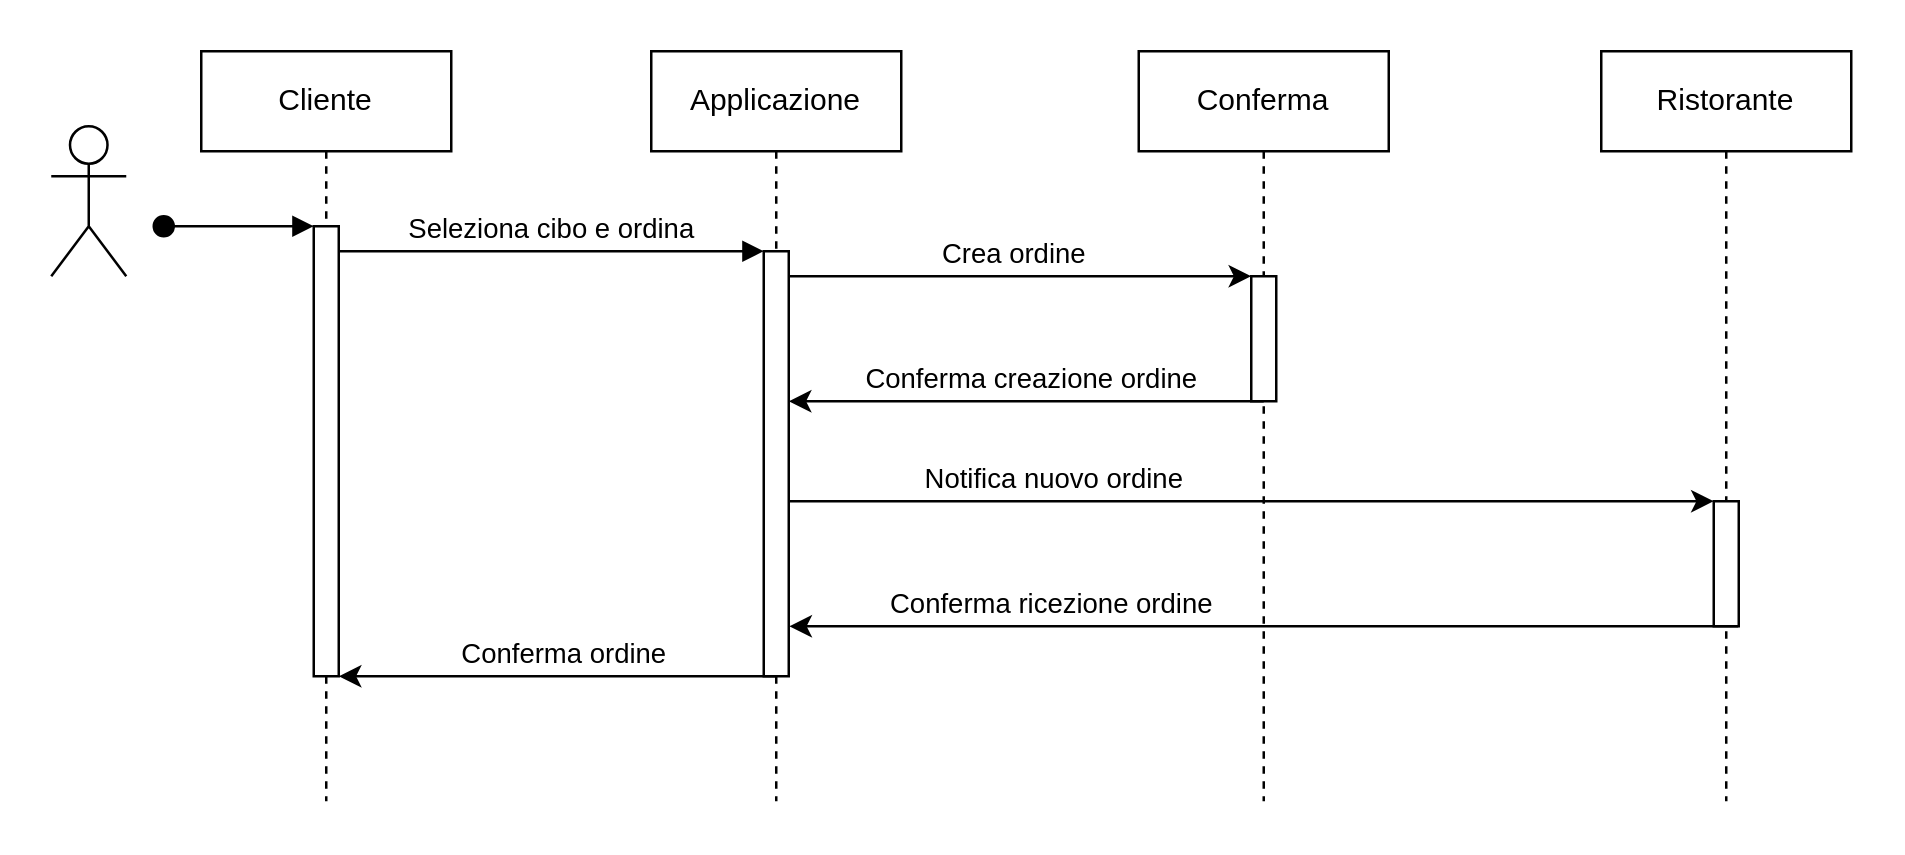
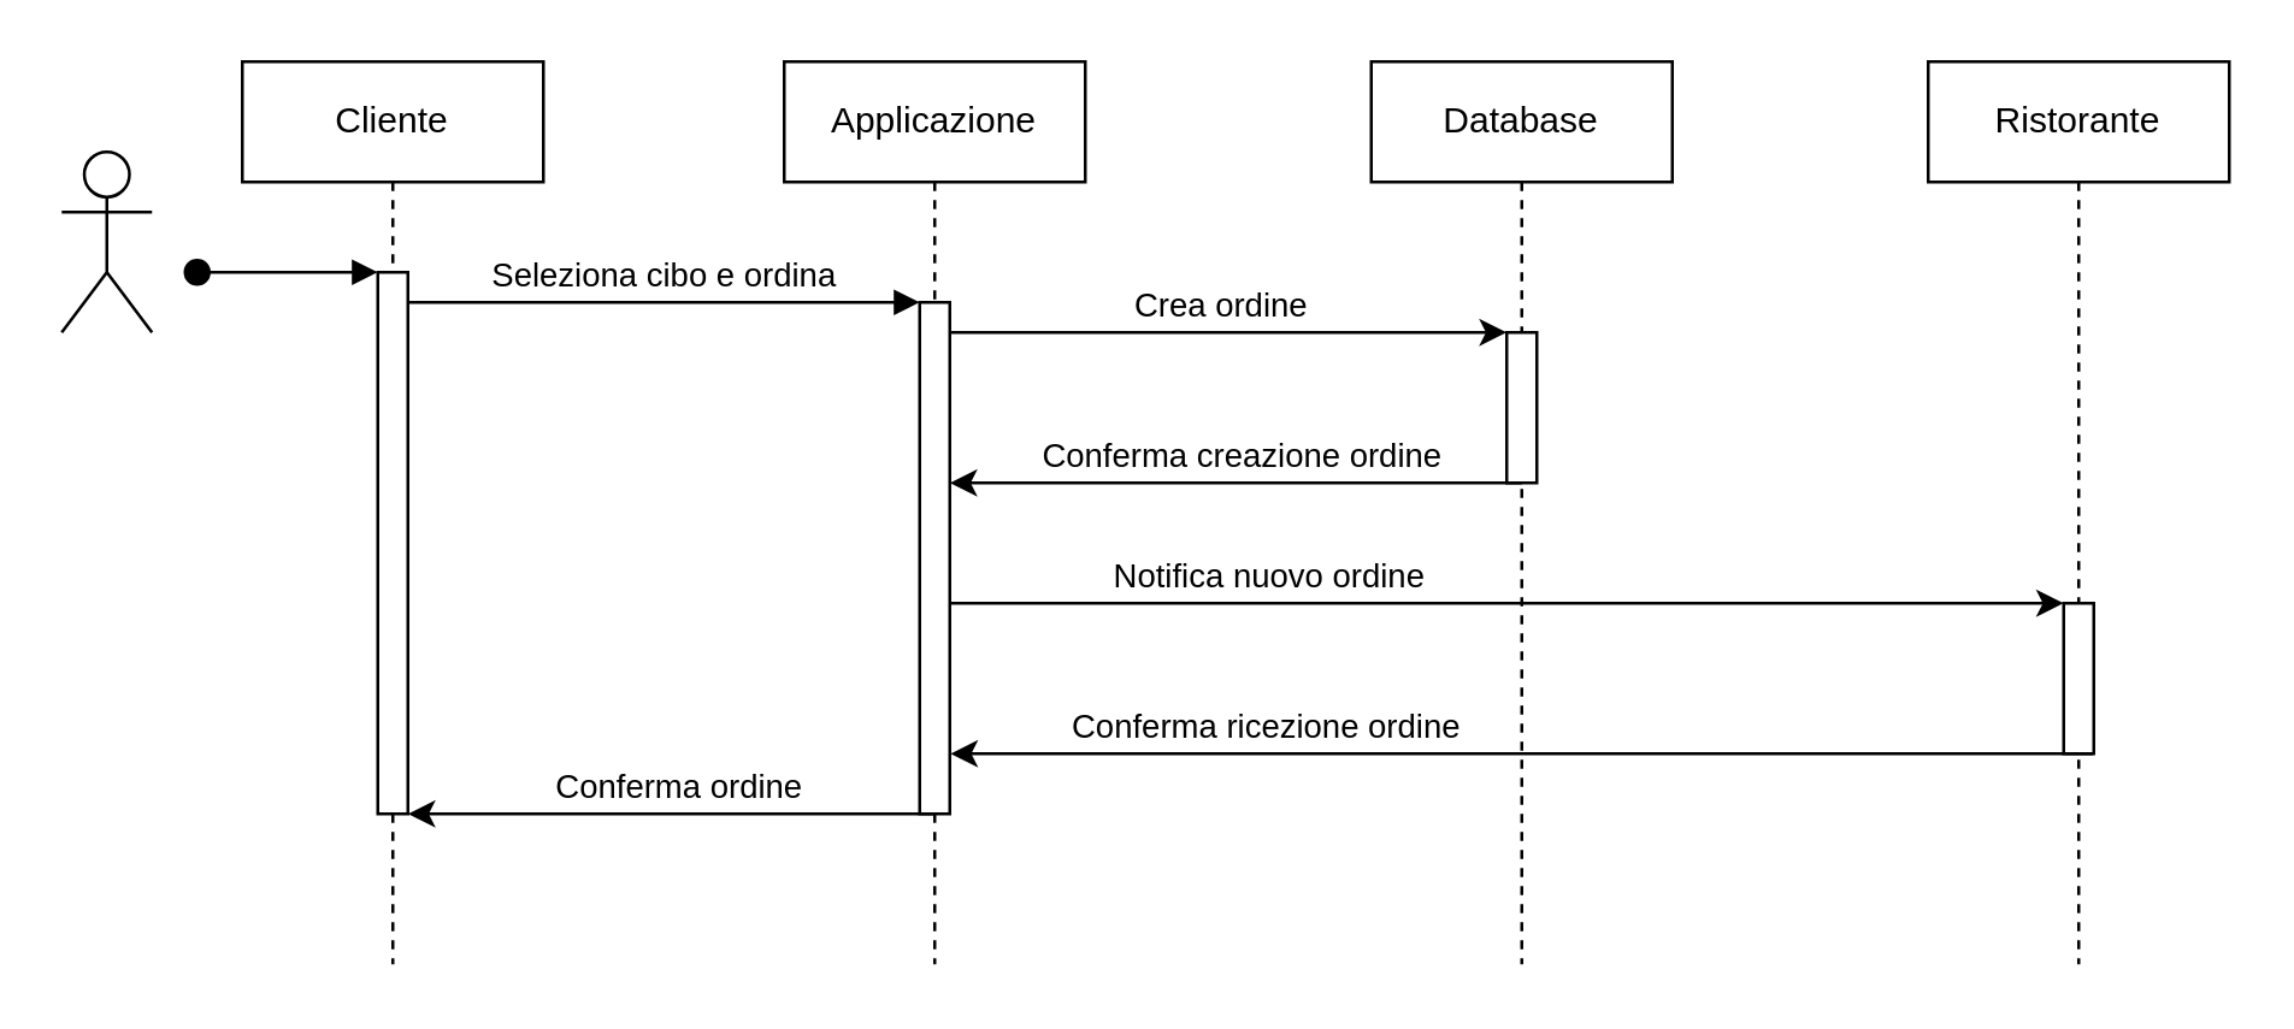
  <mxCell id="0" />
  <mxCell id="1" parent="0" />
  <mxCell id="2" value="Cliente" style="shape=umlLifeline;perimeter=lifelinePerimeter;whiteSpace=wrap;html=1;container=0;dropTarget=0;collapsible=0;recursiveResize=0;outlineConnect=0;portConstraint=eastwest;newEdgeStyle={&quot;edgeStyle&quot;:&quot;elbowEdgeStyle&quot;,&quot;elbow&quot;:&quot;vertical&quot;,&quot;curved&quot;:0,&quot;rounded&quot;:0};" vertex="1" parent="1"><mxGeometry x="80" y="20" width="100" height="300" as="geometry" /></mxCell>
  <mxCell id="3" value="" style="html=1;points=[];perimeter=orthogonalPerimeter;outlineConnect=0;targetShapes=umlLifeline;portConstraint=eastwest;newEdgeStyle={&quot;edgeStyle&quot;:&quot;elbowEdgeStyle&quot;,&quot;elbow&quot;:&quot;vertical&quot;,&quot;curved&quot;:0,&quot;rounded&quot;:0};" vertex="1" parent="2"><mxGeometry x="45" y="70" width="10" height="180" as="geometry" /></mxCell>
  <mxCell id="4" value="" style="html=1;verticalAlign=bottom;startArrow=oval;endArrow=block;startSize=8;edgeStyle=elbowEdgeStyle;elbow=vertical;curved=0;rounded=0;" edge="1" parent="2" target="3"><mxGeometry relative="1" as="geometry"><mxPoint x="-15" y="70" as="sourcePoint" /></mxGeometry></mxCell>
  <mxCell id="5" value="Applicazione" style="shape=umlLifeline;perimeter=lifelinePerimeter;whiteSpace=wrap;html=1;container=0;dropTarget=0;collapsible=0;recursiveResize=0;outlineConnect=0;portConstraint=eastwest;newEdgeStyle={&quot;edgeStyle&quot;:&quot;elbowEdgeStyle&quot;,&quot;elbow&quot;:&quot;vertical&quot;,&quot;curved&quot;:0,&quot;rounded&quot;:0};" vertex="1" parent="1"><mxGeometry x="260" y="20" width="100" height="300" as="geometry" /></mxCell>
  <mxCell id="6" value="" style="html=1;points=[];perimeter=orthogonalPerimeter;outlineConnect=0;targetShapes=umlLifeline;portConstraint=eastwest;newEdgeStyle={&quot;edgeStyle&quot;:&quot;elbowEdgeStyle&quot;,&quot;elbow&quot;:&quot;vertical&quot;,&quot;curved&quot;:0,&quot;rounded&quot;:0};" vertex="1" parent="5"><mxGeometry x="45" y="80" width="10" height="170" as="geometry" /></mxCell>
  <mxCell id="7" value="  Seleziona cibo e ordina" style="html=1;verticalAlign=bottom;endArrow=block;edgeStyle=elbowEdgeStyle;elbow=horizontal;curved=0;rounded=0;" edge="1" parent="1" source="3" target="6"><mxGeometry relative="1" as="geometry"><mxPoint x="235" y="110" as="sourcePoint" /><Array as="points"><mxPoint x="220" y="100" /></Array><mxPoint as="offset" /></mxGeometry></mxCell>
- <mxCell id="8" value="Conferma" style="shape=umlLifeline;perimeter=lifelinePerimeter;whiteSpace=wrap;html=1;container=0;dropTarget=0;collapsible=0;recursiveResize=0;outlineConnect=0;portConstraint=eastwest;newEdgeStyle={&quot;edgeStyle&quot;:&quot;elbowEdgeStyle&quot;,&quot;elbow&quot;:&quot;vertical&quot;,&quot;curved&quot;:0,&quot;rounded&quot;:0};" vertex="1" parent="1"><mxGeometry x="455" y="20" width="100" height="300" as="geometry" /></mxCell>
+ <mxCell id="8" value="Database" style="shape=umlLifeline;perimeter=lifelinePerimeter;whiteSpace=wrap;html=1;container=0;dropTarget=0;collapsible=0;recursiveResize=0;outlineConnect=0;portConstraint=eastwest;newEdgeStyle={&quot;edgeStyle&quot;:&quot;elbowEdgeStyle&quot;,&quot;elbow&quot;:&quot;vertical&quot;,&quot;curved&quot;:0,&quot;rounded&quot;:0};" vertex="1" parent="1"><mxGeometry x="455" y="20" width="100" height="300" as="geometry" /></mxCell>
  <mxCell id="9" value="" style="html=1;points=[];perimeter=orthogonalPerimeter;outlineConnect=0;targetShapes=umlLifeline;portConstraint=eastwest;newEdgeStyle={&quot;edgeStyle&quot;:&quot;elbowEdgeStyle&quot;,&quot;elbow&quot;:&quot;vertical&quot;,&quot;curved&quot;:0,&quot;rounded&quot;:0};" vertex="1" parent="8"><mxGeometry x="45" y="90" width="10" height="50" as="geometry" /></mxCell>
  <mxCell id="10" value="" style="endArrow=classic;html=1;rounded=0;" edge="1" parent="1"><mxGeometry width="50" height="50" relative="1" as="geometry"><mxPoint x="315" y="110" as="sourcePoint" /><mxPoint x="500" y="110" as="targetPoint" /><Array as="points"><mxPoint x="390" y="110" /></Array></mxGeometry></mxCell>
  <mxCell id="11" value="Crea ordine" style="edgeLabel;html=1;align=center;verticalAlign=middle;resizable=0;points=[];" vertex="1" connectable="0" parent="10"><mxGeometry x="0.096" y="2" relative="1" as="geometry"><mxPoint x="-12" y="-8" as="offset" /></mxGeometry></mxCell>
  <mxCell id="12" value="" style="endArrow=classic;html=1;rounded=0;exitX=0.5;exitY=1;exitDx=0;exitDy=0;exitPerimeter=0;" edge="1" parent="1" source="9" target="6"><mxGeometry width="50" height="50" relative="1" as="geometry"><mxPoint x="470" y="180" as="sourcePoint" /><mxPoint x="320" y="180" as="targetPoint" /></mxGeometry></mxCell>
  <mxCell id="13" value="Conferma creazione ordine" style="edgeLabel;html=1;align=center;verticalAlign=middle;resizable=0;points=[];" vertex="1" connectable="0" parent="12"><mxGeometry x="0.131" y="1" relative="1" as="geometry"><mxPoint x="13" y="-11" as="offset" /></mxGeometry></mxCell>
  <mxCell id="14" value="" style="endArrow=classic;html=1;rounded=0;" edge="1" parent="1"><mxGeometry width="50" height="50" relative="1" as="geometry"><mxPoint x="309.5" y="270" as="sourcePoint" /><mxPoint x="135" y="270" as="targetPoint" /><Array as="points"><mxPoint x="260" y="270" /><mxPoint x="220" y="270" /></Array></mxGeometry></mxCell>
  <mxCell id="15" value="Conferma ordine" style="edgeLabel;html=1;align=center;verticalAlign=middle;resizable=0;points=[];" vertex="1" connectable="0" parent="14"><mxGeometry x="-0.025" relative="1" as="geometry"><mxPoint y="-10" as="offset" /></mxGeometry></mxCell>
  <mxCell id="16" value="" style="shape=umlActor;verticalLabelPosition=bottom;verticalAlign=top;html=1;outlineConnect=0;" vertex="1" parent="1"><mxGeometry x="20" y="50" width="30" height="60" as="geometry" /></mxCell>
  <mxCell id="17" value="Ristorante" style="shape=umlLifeline;perimeter=lifelinePerimeter;whiteSpace=wrap;html=1;container=0;dropTarget=0;collapsible=0;recursiveResize=0;outlineConnect=0;portConstraint=eastwest;newEdgeStyle={&quot;edgeStyle&quot;:&quot;elbowEdgeStyle&quot;,&quot;elbow&quot;:&quot;vertical&quot;,&quot;curved&quot;:0,&quot;rounded&quot;:0};" vertex="1" parent="1"><mxGeometry x="640" y="20" width="100" height="300" as="geometry" /></mxCell>
  <mxCell id="18" value="" style="html=1;points=[];perimeter=orthogonalPerimeter;outlineConnect=0;targetShapes=umlLifeline;portConstraint=eastwest;newEdgeStyle={&quot;edgeStyle&quot;:&quot;elbowEdgeStyle&quot;,&quot;elbow&quot;:&quot;vertical&quot;,&quot;curved&quot;:0,&quot;rounded&quot;:0};" vertex="1" parent="17"><mxGeometry x="45" y="180" width="10" height="50" as="geometry" /></mxCell>
  <mxCell id="19" value="" style="endArrow=classic;html=1;rounded=0;" edge="1" parent="1" source="6" target="18"><mxGeometry width="50" height="50" relative="1" as="geometry"><mxPoint x="320" y="200" as="sourcePoint" /><mxPoint x="660" y="200" as="targetPoint" /><Array as="points" /></mxGeometry></mxCell>
  <mxCell id="20" value="Notifica nuovo ordine" style="edgeLabel;html=1;align=center;verticalAlign=middle;resizable=0;points=[];" vertex="1" connectable="0" parent="19"><mxGeometry x="0.185" y="1" relative="1" as="geometry"><mxPoint x="-114" y="-9" as="offset" /></mxGeometry></mxCell>
  <mxCell id="21" value="" style="endArrow=classic;html=1;rounded=0;" edge="1" parent="1"><mxGeometry width="50" height="50" relative="1" as="geometry"><mxPoint x="694.79" y="250" as="sourcePoint" /><mxPoint x="315.219" y="250" as="targetPoint" /></mxGeometry></mxCell>
  <mxCell id="22" value="Conferma ricezione ordine" style="edgeLabel;html=1;align=center;verticalAlign=middle;resizable=0;points=[];" vertex="1" connectable="0" parent="21"><mxGeometry x="0.144" y="1" relative="1" as="geometry"><mxPoint x="-58" y="-11" as="offset" /></mxGeometry></mxCell>
